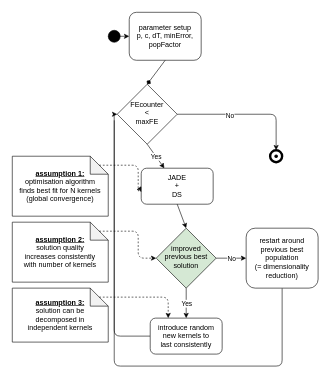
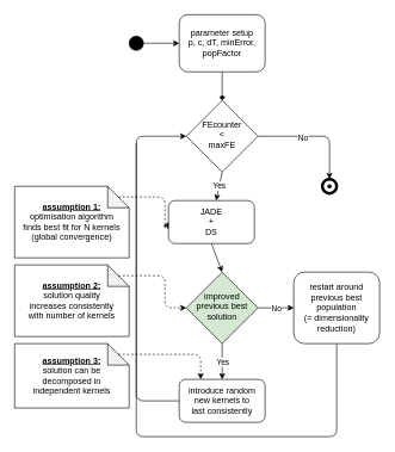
  <mxCell id="0" />
  <mxCell id="1" parent="0" />
  <mxCell id="2" value="" style="endArrow=none;html=1;entryX=0.5;entryY=1;entryDx=0;entryDy=0;" parent="1" target="17" edge="1"><mxGeometry width="50" height="50" relative="1" as="geometry"><mxPoint x="190" y="200" as="sourcePoint" /><mxPoint x="480" y="510" as="targetPoint" /><Array as="points"><mxPoint x="190" y="610" /><mxPoint x="470" y="610" /></Array></mxGeometry></mxCell>
  <mxCell id="3" value="" style="endArrow=classic;html=1;exitX=0;exitY=0.5;exitDx=0;exitDy=0;entryX=0;entryY=0.5;entryDx=0;entryDy=0;" parent="1" source="14" target="5" edge="1"><mxGeometry width="50" height="50" relative="1" as="geometry"><mxPoint x="140" y="590" as="sourcePoint" /><mxPoint x="90" y="490" as="targetPoint" /><Array as="points"><mxPoint x="190" y="560" /><mxPoint x="190" y="190" /></Array></mxGeometry></mxCell>
- <mxCell id="4" value="&lt;div&gt;parameter setup&lt;/div&gt;&lt;div&gt;p, c, dT, minError,&lt;/div&gt;&lt;div&gt;popFactor&lt;br&gt;&lt;/div&gt;" style="rounded=1;whiteSpace=wrap;html=1;fontSize=12;glass=0;strokeWidth=1;shadow=0;" parent="1" vertex="1"><mxGeometry x="215" y="20" width="120" height="80" as="geometry" /></mxCell>
- <mxCell id="5" value="&lt;div&gt;FEcounter &lt;br&gt;&lt;/div&gt;&lt;div&gt;&amp;lt;&lt;/div&gt;&lt;div&gt;maxFE&lt;br&gt;&lt;/div&gt;" style="rhombus;whiteSpace=wrap;html=1;shadow=0;fontFamily=Helvetica;fontSize=12;align=center;strokeWidth=1;spacing=6;spacingTop=-4;" parent="1" vertex="1"><mxGeometry x="195" y="140" width="100" height="100" as="geometry" /></mxCell>
+ <mxCell id="4" value="&lt;div&gt;parameter setup&lt;/div&gt;&lt;div&gt;p, c, dT, minError,&lt;/div&gt;&lt;div&gt;popFactor&lt;br&gt;&lt;/div&gt;" style="rounded=1;whiteSpace=wrap;html=1;fontSize=12;glass=0;strokeWidth=1;shadow=0;" parent="1" vertex="1"><mxGeometry x="250" y="20" width="120" height="80" as="geometry" /></mxCell>
+ <mxCell id="5" value="&lt;div&gt;FEcounter &lt;br&gt;&lt;/div&gt;&lt;div&gt;&amp;lt;&lt;/div&gt;&lt;div&gt;maxFE&lt;br&gt;&lt;/div&gt;" style="rhombus;whiteSpace=wrap;html=1;shadow=0;fontFamily=Helvetica;fontSize=12;align=center;strokeWidth=1;spacing=6;spacingTop=-4;" parent="1" vertex="1"><mxGeometry x="260" y="140" width="100" height="100" as="geometry" /></mxCell>
  <mxCell id="6" value="&lt;div&gt;improved&lt;/div&gt;&lt;div&gt;previous best&lt;/div&gt;&lt;div&gt;solution&lt;br&gt;&lt;/div&gt;" style="rhombus;whiteSpace=wrap;html=1;shadow=0;fontFamily=Helvetica;fontSize=12;align=center;strokeWidth=1;spacing=6;spacingTop=-4;fillColor=#d5e8d4;" parent="1" vertex="1"><mxGeometry x="260" y="380" width="100" height="100" as="geometry" /></mxCell>
  <mxCell id="7" value="&lt;div&gt;JADE&lt;/div&gt;&lt;div&gt;+&lt;/div&gt;&lt;div&gt;DS&lt;br&gt;&lt;/div&gt;" style="rounded=1;whiteSpace=wrap;html=1;" parent="1" vertex="1"><mxGeometry x="235" y="280" width="120" height="60" as="geometry" /></mxCell>
  <mxCell id="8" value="&lt;div&gt;&lt;u&gt;&lt;b&gt;assumption 1:&lt;/b&gt;&lt;/u&gt;&lt;/div&gt;&lt;div&gt;optimisation algorithm&lt;/div&gt;&lt;div&gt;finds best fit for N kernels&lt;/div&gt;&lt;div&gt;(global convergence)&lt;br&gt;&lt;/div&gt;" style="shape=note;whiteSpace=wrap;html=1;backgroundOutline=1;darkOpacity=0.05;" parent="1" vertex="1"><mxGeometry x="20" y="260" width="160" height="100" as="geometry" /></mxCell>
  <mxCell id="9" value="" style="endArrow=classic;html=1;exitX=0;exitY=0;exitDx=145;exitDy=15;entryX=0;entryY=0.5;entryDx=0;entryDy=0;dashed=1;exitPerimeter=0;" parent="1" source="8" target="7" edge="1"><mxGeometry width="50" height="50" relative="1" as="geometry"><mxPoint x="-60" y="470" as="sourcePoint" /><mxPoint x="-110" y="520" as="targetPoint" /><Array as="points"><mxPoint x="230" y="275" /><mxPoint x="230" y="320" /></Array></mxGeometry></mxCell>
  <mxCell id="10" value="" style="endArrow=diamond;html=1;exitX=0.5;exitY=1;exitDx=0;exitDy=0;entryX=0.5;entryY=0;entryDx=0;entryDy=0;" parent="1" source="4" target="5" edge="1"><mxGeometry width="50" height="50" relative="1" as="geometry"><mxPoint x="470" y="180" as="sourcePoint" /><mxPoint x="520" y="130" as="targetPoint" /></mxGeometry></mxCell>
  <mxCell id="11" value="" style="endArrow=classic;html=1;exitX=0.5;exitY=1;exitDx=0;exitDy=0;" parent="1" source="5" target="7" edge="1"><mxGeometry relative="1" as="geometry"><mxPoint x="420" y="340" as="sourcePoint" /><mxPoint x="520" y="340" as="targetPoint" /></mxGeometry></mxCell>
  <mxCell id="12" value="Yes" style="edgeLabel;resizable=0;html=1;align=center;verticalAlign=middle;" parent="11" connectable="0" vertex="1"><mxGeometry relative="1" as="geometry" /></mxCell>
  <mxCell id="13" value="" style="endArrow=classic;html=1;exitX=0.5;exitY=1;exitDx=0;exitDy=0;entryX=0.5;entryY=0;entryDx=0;entryDy=0;" parent="1" source="7" target="6" edge="1"><mxGeometry width="50" height="50" relative="1" as="geometry"><mxPoint x="430" y="390" as="sourcePoint" /><mxPoint x="480" y="340" as="targetPoint" /></mxGeometry></mxCell>
  <mxCell id="14" value="&lt;div&gt;introduce random &lt;br&gt;&lt;/div&gt;&lt;div&gt;new kernels to&lt;/div&gt;&lt;div&gt;last consistently&lt;br&gt;&lt;/div&gt;" style="rounded=1;whiteSpace=wrap;html=1;" parent="1" vertex="1"><mxGeometry x="250" y="530" width="120" height="60" as="geometry" /></mxCell>
  <mxCell id="15" value="" style="endArrow=classic;html=1;entryX=0.5;entryY=0;entryDx=0;entryDy=0;exitX=0.5;exitY=1;exitDx=0;exitDy=0;" parent="1" source="6" target="14" edge="1"><mxGeometry relative="1" as="geometry"><mxPoint x="260" y="490" as="sourcePoint" /><mxPoint x="140" y="470" as="targetPoint" /></mxGeometry></mxCell>
  <mxCell id="16" value="Yes" style="edgeLabel;resizable=0;html=1;align=center;verticalAlign=middle;" parent="15" connectable="0" vertex="1"><mxGeometry relative="1" as="geometry" /></mxCell>
  <mxCell id="17" value="&lt;div&gt;restart around&lt;/div&gt;&lt;div&gt;previous best&lt;/div&gt;&lt;div&gt;population&lt;/div&gt;&lt;div&gt;(= dimensionality&lt;/div&gt;&lt;div&gt;reduction)&lt;br&gt;&lt;/div&gt;" style="rounded=1;whiteSpace=wrap;html=1;" parent="1" vertex="1"><mxGeometry x="410" y="380" width="120" height="100" as="geometry" /></mxCell>
  <mxCell id="18" value="" style="endArrow=classic;html=1;exitX=1;exitY=0.5;exitDx=0;exitDy=0;entryX=0;entryY=0.5;entryDx=0;entryDy=0;" parent="1" source="6" target="17" edge="1"><mxGeometry relative="1" as="geometry"><mxPoint x="-50" y="520" as="sourcePoint" /><mxPoint x="50" y="520" as="targetPoint" /></mxGeometry></mxCell>
  <mxCell id="19" value="No" style="edgeLabel;resizable=0;html=1;align=center;verticalAlign=middle;" parent="18" connectable="0" vertex="1"><mxGeometry relative="1" as="geometry" /></mxCell>
  <mxCell id="20" value="&lt;div&gt;&lt;u&gt;&lt;b&gt;assumption 2:&lt;/b&gt;&lt;/u&gt;&lt;/div&gt;&lt;div&gt;solution quality &lt;br&gt;&lt;/div&gt;&lt;div&gt;increases consistently&lt;/div&gt;&lt;div&gt;with number of kernels&lt;br&gt;&lt;/div&gt;" style="shape=note;whiteSpace=wrap;html=1;backgroundOutline=1;darkOpacity=0.05;" parent="1" vertex="1"><mxGeometry x="20" y="370" width="160" height="100" as="geometry" /></mxCell>
  <mxCell id="21" value="&lt;div&gt;&lt;u&gt;&lt;b&gt;assumption 3:&lt;/b&gt;&lt;/u&gt;&lt;/div&gt;&lt;div&gt;solution can be &lt;br&gt;&lt;/div&gt;&lt;div&gt;decomposed in &lt;br&gt;&lt;/div&gt;&lt;div&gt;independent kernels&lt;br&gt;&lt;/div&gt;" style="shape=note;whiteSpace=wrap;html=1;backgroundOutline=1;darkOpacity=0.05;" parent="1" vertex="1"><mxGeometry x="20" y="480" width="160" height="90" as="geometry" /></mxCell>
  <mxCell id="22" value="" style="endArrow=classic;html=1;dashed=1;entryX=0;entryY=0.5;entryDx=0;entryDy=0;exitX=0;exitY=0;exitDx=145;exitDy=15;exitPerimeter=0;" parent="1" source="20" target="6" edge="1"><mxGeometry width="50" height="50" relative="1" as="geometry"><mxPoint x="140" y="390" as="sourcePoint" /><mxPoint x="90" y="440" as="targetPoint" /><Array as="points"><mxPoint x="230" y="385" /><mxPoint x="230" y="430" /></Array></mxGeometry></mxCell>
  <mxCell id="23" value="" style="ellipse;whiteSpace=wrap;html=1;aspect=fixed;fillColor=#000000;" parent="1" vertex="1"><mxGeometry x="180" y="50" width="20" height="20" as="geometry" /></mxCell>
  <mxCell id="24" value="" style="endArrow=classic;html=1;entryX=0;entryY=0.5;entryDx=0;entryDy=0;exitX=1;exitY=0.5;exitDx=0;exitDy=0;" parent="1" source="23" target="4" edge="1"><mxGeometry width="50" height="50" relative="1" as="geometry"><mxPoint x="160" y="170" as="sourcePoint" /><mxPoint x="210" y="120" as="targetPoint" /></mxGeometry></mxCell>
  <mxCell id="25" value="" style="group" parent="1" vertex="1" connectable="0"><mxGeometry x="450" y="250" width="20" height="20" as="geometry" /></mxCell>
  <mxCell id="26" value="" style="group" parent="25" vertex="1" connectable="0"><mxGeometry width="20" height="20" as="geometry" /></mxCell>
  <mxCell id="27" value="" style="ellipse;whiteSpace=wrap;html=1;aspect=fixed;strokeWidth=4;fillColor=none;" parent="26" vertex="1"><mxGeometry width="20" height="20" as="geometry" /></mxCell>
  <mxCell id="28" value="" style="ellipse;whiteSpace=wrap;html=1;aspect=fixed;strokeWidth=2;fillColor=#000000;labelBorderColor=none;labelBackgroundColor=none;" parent="26" vertex="1"><mxGeometry x="8" y="8" width="4" height="4" as="geometry" /></mxCell>
  <mxCell id="29" value="" style="endArrow=classic;html=1;entryX=0.5;entryY=0;entryDx=0;entryDy=0;exitX=1;exitY=0.5;exitDx=0;exitDy=0;" parent="1" source="5" target="27" edge="1"><mxGeometry width="50" height="50" relative="1" as="geometry"><mxPoint x="380" y="190" as="sourcePoint" /><mxPoint x="430" y="140" as="targetPoint" /><Array as="points"><mxPoint x="460" y="190" /></Array></mxGeometry></mxCell>
  <mxCell id="30" value="No" style="edgeLabel;html=1;align=center;verticalAlign=middle;resizable=0;points=[];" parent="29" vertex="1" connectable="0"><mxGeometry x="-0.227" y="-1" relative="1" as="geometry"><mxPoint as="offset" /></mxGeometry></mxCell>
  <mxCell id="31" value="" style="endArrow=classic;html=1;entryX=0.25;entryY=0;entryDx=0;entryDy=0;exitX=0;exitY=0;exitDx=145;exitDy=15;exitPerimeter=0;dashed=1;" parent="1" source="21" target="14" edge="1"><mxGeometry width="50" height="50" relative="1" as="geometry"><mxPoint x="80" y="650" as="sourcePoint" /><mxPoint x="130" y="600" as="targetPoint" /><Array as="points"><mxPoint x="280" y="495" /></Array></mxGeometry></mxCell>
